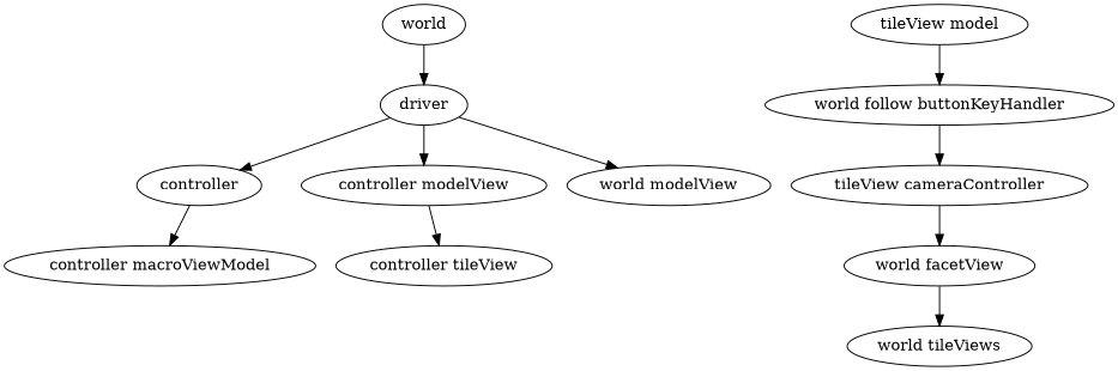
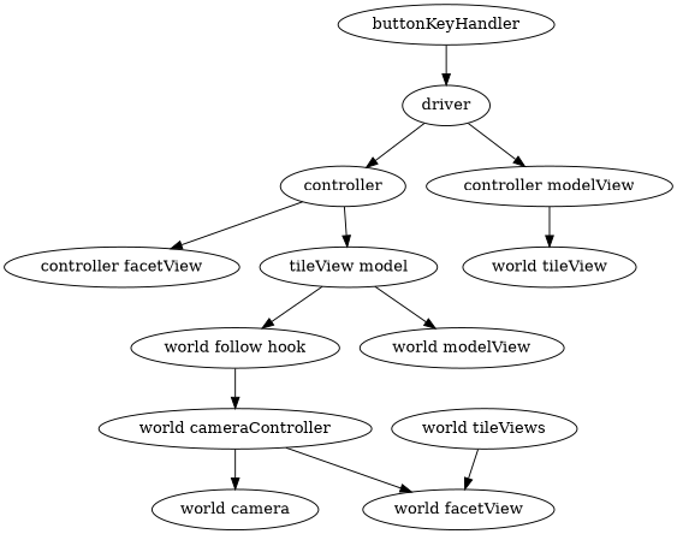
  digraph {
-   buttonKeyHandler [label=world]
+   buttonKeyHandler
    driver
    controller
    "controller modelView"
-   "controller macroViewModel"
+   "controller macroViewModel" [label="controller facetView"]
    n6 [label="tileView model"]
-   "world follow hook" [label="world follow buttonKeyHandler"]
+   "world follow hook"
    "world modelView"
-   "controller tileView"
-   "world cameraController" [label="tileView cameraController"]
+   "controller tileView" [label="world tileView"]
+   "world cameraController"
+   "world camera"
    "world facetView"
    "world tileViews"
    buttonKeyHandler -> driver
    driver -> controller
    driver -> "controller modelView"
    controller -> "controller macroViewModel"
+   controller -> n6
    "controller modelView" -> "controller tileView"
    n6 -> "world follow hook"
-   driver -> "world modelView"
+   n6 -> "world modelView"
    "world follow hook" -> "world cameraController"
+   "world cameraController" -> "world camera"
    "world cameraController" -> "world facetView"
-   "world facetView" -> "world tileViews"
+   "world tileViews" -> "world facetView"
  }
